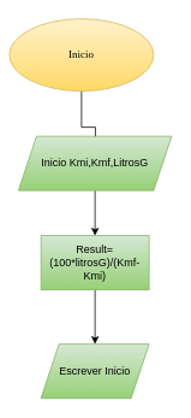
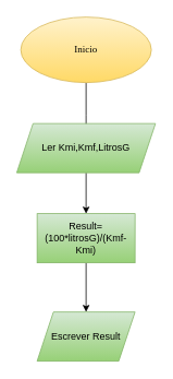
  <mxCell id="0" />
  <mxCell id="1" parent="0" />
  <mxCell id="2" value="" style="edgeStyle=orthogonalEdgeStyle;rounded=0;orthogonalLoop=1;jettySize=auto;html=1;" parent="1" source="3" edge="1"><mxGeometry relative="1" as="geometry"><mxPoint x="105" y="180" as="targetPoint" /></mxGeometry></mxCell>
- <mxCell id="3" value="Inicio" style="ellipse;whiteSpace=wrap;html=1;fillColor=#fff2cc;strokeColor=#d6b656;gradientColor=#ffd966;labelBorderColor=none;fontFamily=Comic Sans MS;" parent="1" vertex="1"><mxGeometry x="10" y="20" width="160" height="80" as="geometry" /></mxCell>
- <mxCell id="4" value="Escrever Inicio" style="shape=parallelogram;perimeter=parallelogramPerimeter;whiteSpace=wrap;html=1;fixedSize=1;fillColor=#d5e8d4;gradientColor=#97d077;strokeColor=#82b366;" parent="1" vertex="1"><mxGeometry x="45" y="380" width="120" height="60" as="geometry" /></mxCell>
+ <mxCell id="3" value="Inicio" style="ellipse;whiteSpace=wrap;html=1;fillColor=#fff2cc;strokeColor=#d6b656;gradientColor=#ffd966;labelBorderColor=none;fontFamily=Comic Sans MS;" parent="1" vertex="1"><mxGeometry x="25" y="20" width="160" height="80" as="geometry" /></mxCell>
+ <mxCell id="4" value="Escrever Result" style="shape=parallelogram;perimeter=parallelogramPerimeter;whiteSpace=wrap;html=1;fixedSize=1;fillColor=#d5e8d4;gradientColor=#97d077;strokeColor=#82b366;" parent="1" vertex="1"><mxGeometry x="45" y="380" width="120" height="60" as="geometry" /></mxCell>
  <mxCell id="5" value="" style="edgeStyle=orthogonalEdgeStyle;rounded=0;orthogonalLoop=1;jettySize=auto;html=1;" parent="1" source="6" target="8" edge="1"><mxGeometry relative="1" as="geometry" /></mxCell>
- <mxCell id="6" value="Inicio Kmi,Kmf,LitrosG" style="shape=parallelogram;perimeter=parallelogramPerimeter;whiteSpace=wrap;html=1;fixedSize=1;fillColor=#d5e8d4;gradientColor=#97d077;strokeColor=#82b366;" parent="1" vertex="1"><mxGeometry x="20" y="150" width="170" height="60" as="geometry" /></mxCell>
+ <mxCell id="6" value="Ler Kmi,Kmf,LitrosG" style="shape=parallelogram;perimeter=parallelogramPerimeter;whiteSpace=wrap;html=1;fixedSize=1;fillColor=#d5e8d4;gradientColor=#97d077;strokeColor=#82b366;" parent="1" vertex="1"><mxGeometry x="20" y="150" width="170" height="60" as="geometry" /></mxCell>
  <mxCell id="7" value="" style="edgeStyle=orthogonalEdgeStyle;rounded=0;orthogonalLoop=1;jettySize=auto;html=1;" edge="1" parent="1" source="8" target="4"><mxGeometry relative="1" as="geometry" /></mxCell>
  <mxCell id="8" value="Result=(100*litrosG)/(Kmf-Kmi)" style="rounded=0;whiteSpace=wrap;html=1;fillColor=#d5e8d4;gradientColor=#97d077;strokeColor=#82b366;" parent="1" vertex="1"><mxGeometry x="45" y="260" width="120" height="60" as="geometry" /></mxCell>
